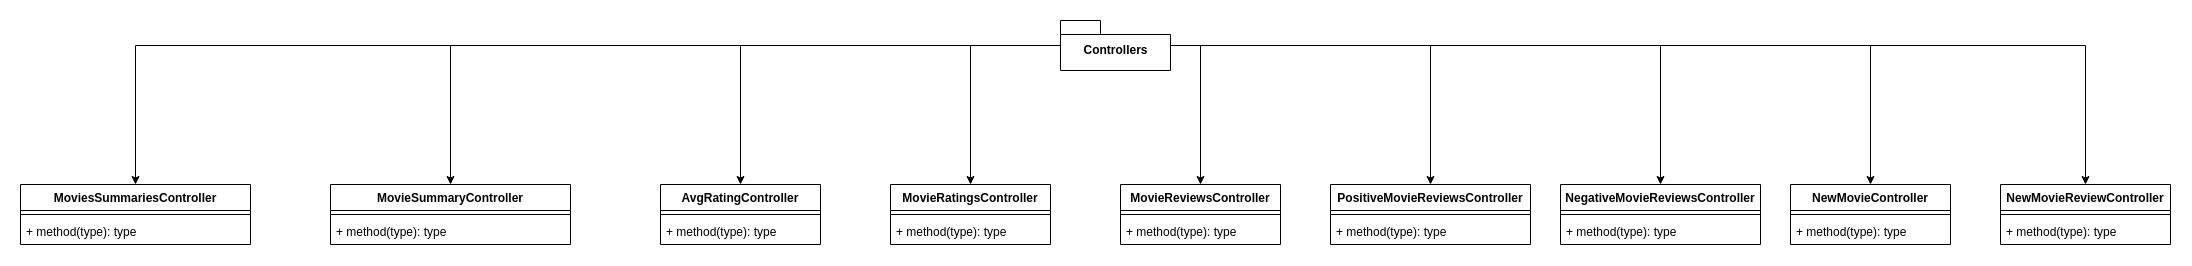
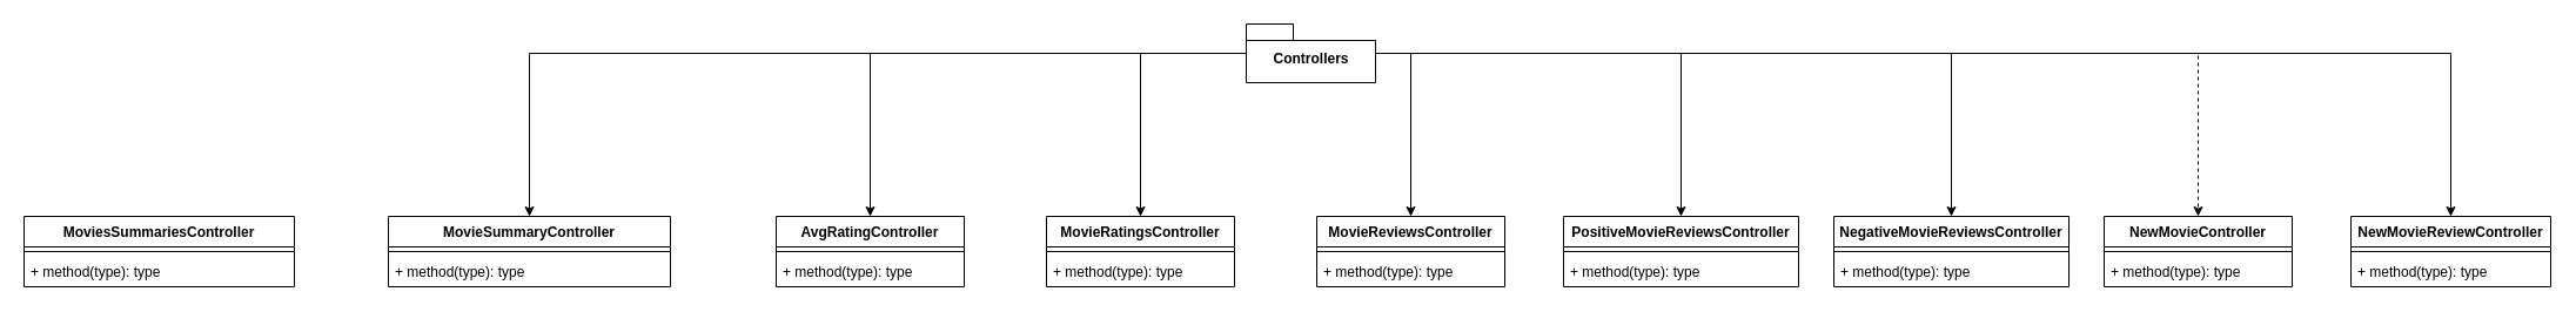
  <mxCell id="0" />
  <mxCell id="1" parent="0" />
  <mxCell id="2" value="MoviesSummariesController" style="swimlane;fontStyle=1;align=center;verticalAlign=top;childLayout=stackLayout;horizontal=1;startSize=26;horizontalStack=0;resizeParent=1;resizeParentMax=0;resizeLast=0;collapsible=1;marginBottom=0;" vertex="1" parent="1"><mxGeometry x="20" y="184" width="230" height="60" as="geometry" /></mxCell>
  <mxCell id="3" value="" style="line;strokeWidth=1;fillColor=none;align=left;verticalAlign=middle;spacingTop=-1;spacingLeft=3;spacingRight=3;rotatable=0;labelPosition=right;points=[];portConstraint=eastwest;" vertex="1" parent="2"><mxGeometry y="26" width="230" height="8" as="geometry" /></mxCell>
  <mxCell id="4" value="+ method(type): type" style="text;strokeColor=none;fillColor=none;align=left;verticalAlign=top;spacingLeft=4;spacingRight=4;overflow=hidden;rotatable=0;points=[[0,0.5],[1,0.5]];portConstraint=eastwest;" vertex="1" parent="2"><mxGeometry y="34" width="230" height="26" as="geometry" /></mxCell>
  <mxCell id="5" value="MovieSummaryController" style="swimlane;fontStyle=1;align=center;verticalAlign=top;childLayout=stackLayout;horizontal=1;startSize=26;horizontalStack=0;resizeParent=1;resizeParentMax=0;resizeLast=0;collapsible=1;marginBottom=0;" vertex="1" parent="1"><mxGeometry x="330" y="184" width="240" height="60" as="geometry" /></mxCell>
  <mxCell id="6" value="" style="line;strokeWidth=1;fillColor=none;align=left;verticalAlign=middle;spacingTop=-1;spacingLeft=3;spacingRight=3;rotatable=0;labelPosition=right;points=[];portConstraint=eastwest;" vertex="1" parent="5"><mxGeometry y="26" width="240" height="8" as="geometry" /></mxCell>
  <mxCell id="7" value="+ method(type): type" style="text;strokeColor=none;fillColor=none;align=left;verticalAlign=top;spacingLeft=4;spacingRight=4;overflow=hidden;rotatable=0;points=[[0,0.5],[1,0.5]];portConstraint=eastwest;" vertex="1" parent="5"><mxGeometry y="34" width="240" height="26" as="geometry" /></mxCell>
  <mxCell id="8" value="AvgRatingController" style="swimlane;fontStyle=1;align=center;verticalAlign=top;childLayout=stackLayout;horizontal=1;startSize=26;horizontalStack=0;resizeParent=1;resizeParentMax=0;resizeLast=0;collapsible=1;marginBottom=0;" vertex="1" parent="1"><mxGeometry x="660" y="184" width="160" height="60" as="geometry" /></mxCell>
  <mxCell id="9" value="" style="line;strokeWidth=1;fillColor=none;align=left;verticalAlign=middle;spacingTop=-1;spacingLeft=3;spacingRight=3;rotatable=0;labelPosition=right;points=[];portConstraint=eastwest;" vertex="1" parent="8"><mxGeometry y="26" width="160" height="8" as="geometry" /></mxCell>
  <mxCell id="10" value="+ method(type): type" style="text;strokeColor=none;fillColor=none;align=left;verticalAlign=top;spacingLeft=4;spacingRight=4;overflow=hidden;rotatable=0;points=[[0,0.5],[1,0.5]];portConstraint=eastwest;" vertex="1" parent="8"><mxGeometry y="34" width="160" height="26" as="geometry" /></mxCell>
  <mxCell id="11" value="MovieRatingsController" style="swimlane;fontStyle=1;align=center;verticalAlign=top;childLayout=stackLayout;horizontal=1;startSize=26;horizontalStack=0;resizeParent=1;resizeParentMax=0;resizeLast=0;collapsible=1;marginBottom=0;" vertex="1" parent="1"><mxGeometry x="890" y="184" width="160" height="60" as="geometry" /></mxCell>
  <mxCell id="12" value="" style="line;strokeWidth=1;fillColor=none;align=left;verticalAlign=middle;spacingTop=-1;spacingLeft=3;spacingRight=3;rotatable=0;labelPosition=right;points=[];portConstraint=eastwest;" vertex="1" parent="11"><mxGeometry y="26" width="160" height="8" as="geometry" /></mxCell>
  <mxCell id="13" value="+ method(type): type" style="text;strokeColor=none;fillColor=none;align=left;verticalAlign=top;spacingLeft=4;spacingRight=4;overflow=hidden;rotatable=0;points=[[0,0.5],[1,0.5]];portConstraint=eastwest;" vertex="1" parent="11"><mxGeometry y="34" width="160" height="26" as="geometry" /></mxCell>
  <mxCell id="14" value="MovieReviewsController" style="swimlane;fontStyle=1;align=center;verticalAlign=top;childLayout=stackLayout;horizontal=1;startSize=26;horizontalStack=0;resizeParent=1;resizeParentMax=0;resizeLast=0;collapsible=1;marginBottom=0;" vertex="1" parent="1"><mxGeometry x="1120" y="184" width="160" height="60" as="geometry" /></mxCell>
  <mxCell id="15" value="" style="line;strokeWidth=1;fillColor=none;align=left;verticalAlign=middle;spacingTop=-1;spacingLeft=3;spacingRight=3;rotatable=0;labelPosition=right;points=[];portConstraint=eastwest;" vertex="1" parent="14"><mxGeometry y="26" width="160" height="8" as="geometry" /></mxCell>
  <mxCell id="16" value="+ method(type): type" style="text;strokeColor=none;fillColor=none;align=left;verticalAlign=top;spacingLeft=4;spacingRight=4;overflow=hidden;rotatable=0;points=[[0,0.5],[1,0.5]];portConstraint=eastwest;" vertex="1" parent="14"><mxGeometry y="34" width="160" height="26" as="geometry" /></mxCell>
  <mxCell id="17" value="PositiveMovieReviewsController" style="swimlane;fontStyle=1;align=center;verticalAlign=top;childLayout=stackLayout;horizontal=1;startSize=26;horizontalStack=0;resizeParent=1;resizeParentMax=0;resizeLast=0;collapsible=1;marginBottom=0;" vertex="1" parent="1"><mxGeometry x="1330" y="184" width="200" height="60" as="geometry" /></mxCell>
  <mxCell id="18" value="" style="line;strokeWidth=1;fillColor=none;align=left;verticalAlign=middle;spacingTop=-1;spacingLeft=3;spacingRight=3;rotatable=0;labelPosition=right;points=[];portConstraint=eastwest;" vertex="1" parent="17"><mxGeometry y="26" width="200" height="8" as="geometry" /></mxCell>
  <mxCell id="19" value="+ method(type): type" style="text;strokeColor=none;fillColor=none;align=left;verticalAlign=top;spacingLeft=4;spacingRight=4;overflow=hidden;rotatable=0;points=[[0,0.5],[1,0.5]];portConstraint=eastwest;" vertex="1" parent="17"><mxGeometry y="34" width="200" height="26" as="geometry" /></mxCell>
  <mxCell id="20" value="NegativeMovieReviewsController" style="swimlane;fontStyle=1;align=center;verticalAlign=top;childLayout=stackLayout;horizontal=1;startSize=26;horizontalStack=0;resizeParent=1;resizeParentMax=0;resizeLast=0;collapsible=1;marginBottom=0;" vertex="1" parent="1"><mxGeometry x="1560" y="184" width="200" height="60" as="geometry" /></mxCell>
  <mxCell id="21" value="" style="line;strokeWidth=1;fillColor=none;align=left;verticalAlign=middle;spacingTop=-1;spacingLeft=3;spacingRight=3;rotatable=0;labelPosition=right;points=[];portConstraint=eastwest;" vertex="1" parent="20"><mxGeometry y="26" width="200" height="8" as="geometry" /></mxCell>
  <mxCell id="22" value="+ method(type): type" style="text;strokeColor=none;fillColor=none;align=left;verticalAlign=top;spacingLeft=4;spacingRight=4;overflow=hidden;rotatable=0;points=[[0,0.5],[1,0.5]];portConstraint=eastwest;" vertex="1" parent="20"><mxGeometry y="34" width="200" height="26" as="geometry" /></mxCell>
  <mxCell id="23" value="NewMovieController" style="swimlane;fontStyle=1;align=center;verticalAlign=top;childLayout=stackLayout;horizontal=1;startSize=26;horizontalStack=0;resizeParent=1;resizeParentMax=0;resizeLast=0;collapsible=1;marginBottom=0;" vertex="1" parent="1"><mxGeometry x="1790" y="184" width="160" height="60" as="geometry" /></mxCell>
  <mxCell id="24" value="" style="line;strokeWidth=1;fillColor=none;align=left;verticalAlign=middle;spacingTop=-1;spacingLeft=3;spacingRight=3;rotatable=0;labelPosition=right;points=[];portConstraint=eastwest;" vertex="1" parent="23"><mxGeometry y="26" width="160" height="8" as="geometry" /></mxCell>
  <mxCell id="25" value="+ method(type): type" style="text;strokeColor=none;fillColor=none;align=left;verticalAlign=top;spacingLeft=4;spacingRight=4;overflow=hidden;rotatable=0;points=[[0,0.5],[1,0.5]];portConstraint=eastwest;" vertex="1" parent="23"><mxGeometry y="34" width="160" height="26" as="geometry" /></mxCell>
  <mxCell id="26" value="NewMovieReviewController" style="swimlane;fontStyle=1;align=center;verticalAlign=top;childLayout=stackLayout;horizontal=1;startSize=26;horizontalStack=0;resizeParent=1;resizeParentMax=0;resizeLast=0;collapsible=1;marginBottom=0;" vertex="1" parent="1"><mxGeometry x="2000" y="184" width="170" height="60" as="geometry" /></mxCell>
  <mxCell id="27" value="" style="line;strokeWidth=1;fillColor=none;align=left;verticalAlign=middle;spacingTop=-1;spacingLeft=3;spacingRight=3;rotatable=0;labelPosition=right;points=[];portConstraint=eastwest;" vertex="1" parent="26"><mxGeometry y="26" width="170" height="8" as="geometry" /></mxCell>
  <mxCell id="28" value="+ method(type): type" style="text;strokeColor=none;fillColor=none;align=left;verticalAlign=top;spacingLeft=4;spacingRight=4;overflow=hidden;rotatable=0;points=[[0,0.5],[1,0.5]];portConstraint=eastwest;" vertex="1" parent="26"><mxGeometry y="34" width="170" height="26" as="geometry" /></mxCell>
- <mxCell id="29" style="edgeStyle=orthogonalEdgeStyle;rounded=0;orthogonalLoop=1;jettySize=auto;html=1;entryX=0.5;entryY=0;entryDx=0;entryDy=0;" edge="1" parent="1" source="38" target="2"><mxGeometry relative="1" as="geometry" /></mxCell>
  <mxCell id="30" style="edgeStyle=orthogonalEdgeStyle;rounded=0;orthogonalLoop=1;jettySize=auto;html=1;entryX=0.5;entryY=0;entryDx=0;entryDy=0;" edge="1" parent="1" source="38" target="5"><mxGeometry relative="1" as="geometry" /></mxCell>
  <mxCell id="31" style="edgeStyle=orthogonalEdgeStyle;rounded=0;orthogonalLoop=1;jettySize=auto;html=1;entryX=0.5;entryY=0;entryDx=0;entryDy=0;" edge="1" parent="1" source="38" target="8"><mxGeometry relative="1" as="geometry" /></mxCell>
  <mxCell id="32" style="edgeStyle=orthogonalEdgeStyle;rounded=0;orthogonalLoop=1;jettySize=auto;html=1;entryX=0.5;entryY=0;entryDx=0;entryDy=0;" edge="1" parent="1" source="38" target="11"><mxGeometry relative="1" as="geometry" /></mxCell>
  <mxCell id="33" style="edgeStyle=orthogonalEdgeStyle;rounded=0;orthogonalLoop=1;jettySize=auto;html=1;entryX=0.5;entryY=0;entryDx=0;entryDy=0;" edge="1" parent="1" source="38" target="14"><mxGeometry relative="1" as="geometry"><Array as="points"><mxPoint x="1200" y="45" /></Array></mxGeometry></mxCell>
  <mxCell id="34" style="edgeStyle=orthogonalEdgeStyle;rounded=0;orthogonalLoop=1;jettySize=auto;html=1;entryX=0.5;entryY=0;entryDx=0;entryDy=0;" edge="1" parent="1" source="38" target="17"><mxGeometry relative="1" as="geometry" /></mxCell>
  <mxCell id="35" style="edgeStyle=orthogonalEdgeStyle;rounded=0;orthogonalLoop=1;jettySize=auto;html=1;entryX=0.5;entryY=0;entryDx=0;entryDy=0;" edge="1" parent="1" source="38" target="20"><mxGeometry relative="1" as="geometry" /></mxCell>
- <mxCell id="36" style="edgeStyle=orthogonalEdgeStyle;rounded=0;orthogonalLoop=1;jettySize=auto;html=1;entryX=0.5;entryY=0;entryDx=0;entryDy=0;" edge="1" parent="1" source="38" target="23"><mxGeometry relative="1" as="geometry" /></mxCell>
+ <mxCell id="36" style="edgeStyle=orthogonalEdgeStyle;rounded=0;orthogonalLoop=1;jettySize=auto;html=1;entryX=0.5;entryY=0;entryDx=0;entryDy=0;dashed=1;" edge="1" parent="1" source="38" target="23"><mxGeometry relative="1" as="geometry" /></mxCell>
  <mxCell id="37" style="edgeStyle=orthogonalEdgeStyle;rounded=0;orthogonalLoop=1;jettySize=auto;html=1;entryX=0.5;entryY=0;entryDx=0;entryDy=0;" edge="1" parent="1" source="38" target="26"><mxGeometry relative="1" as="geometry" /></mxCell>
  <mxCell id="38" value="Controllers" style="shape=folder;fontStyle=1;spacingTop=10;tabWidth=40;tabHeight=14;tabPosition=left;html=1;" vertex="1" parent="1"><mxGeometry x="1060" y="20" width="110" height="50" as="geometry" /></mxCell>
